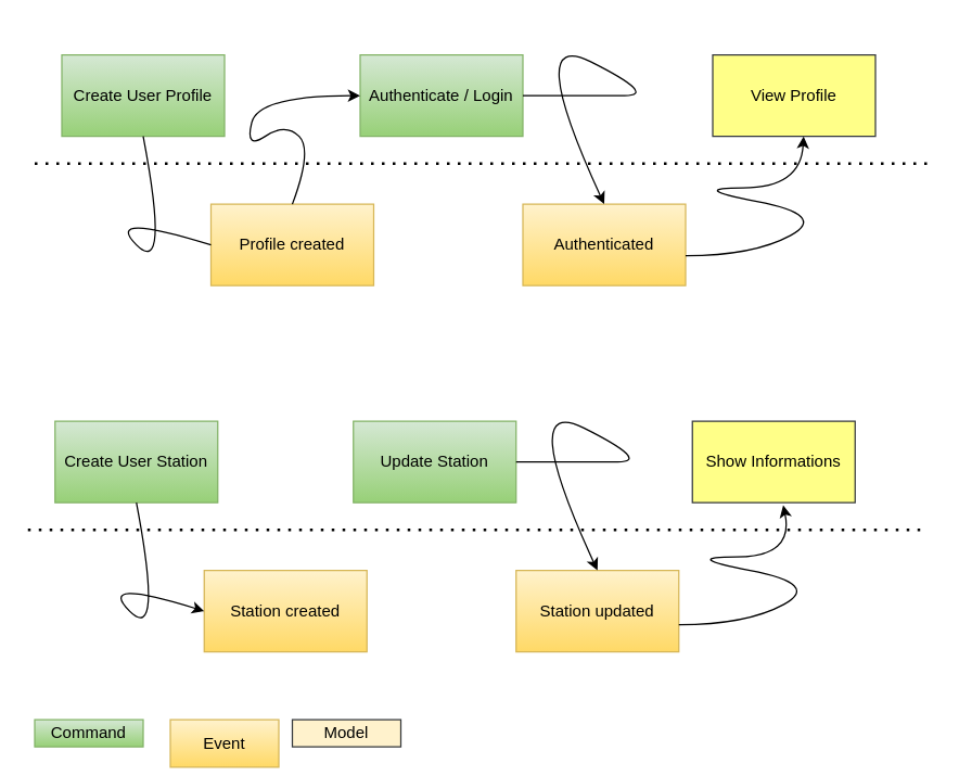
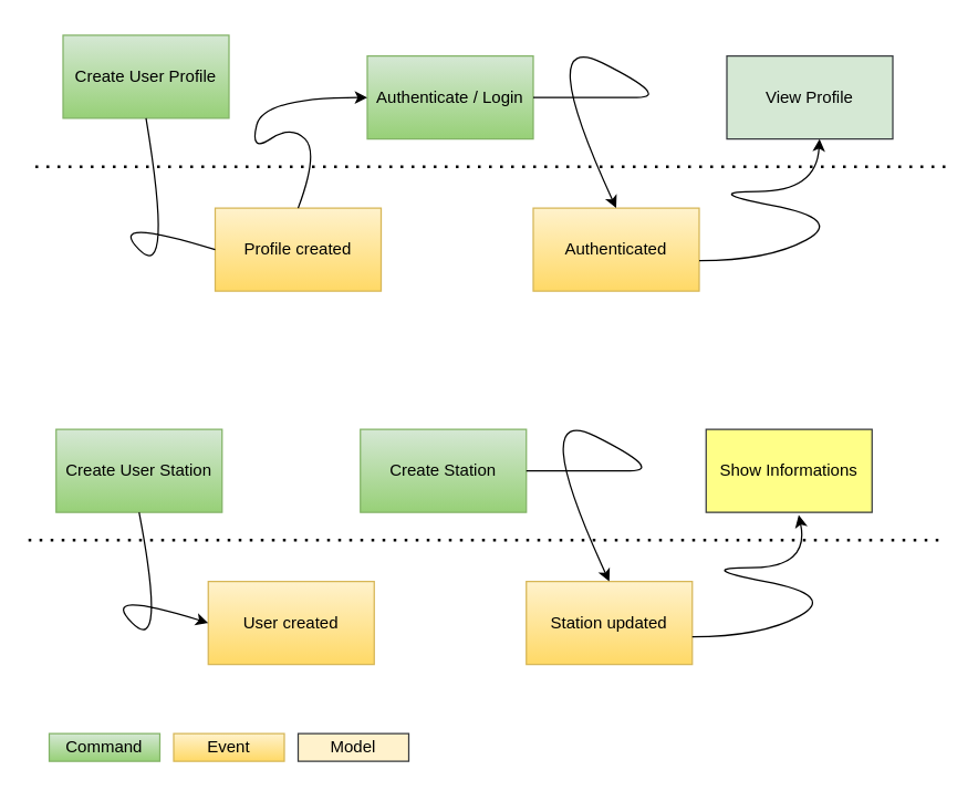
  <mxCell id="0" />
  <mxCell id="1" parent="0" />
- <mxCell id="2" value="Create User Profile" style="rounded=0;whiteSpace=wrap;html=1;fillColor=#d5e8d4;strokeColor=#82b366;gradientColor=#97d077;" vertex="1" parent="1"><mxGeometry x="45" y="40" width="120" height="60" as="geometry" /></mxCell>
+ <mxCell id="2" value="Create User Profile" style="rounded=0;whiteSpace=wrap;html=1;fillColor=#d5e8d4;strokeColor=#82b366;gradientColor=#97d077;" vertex="1" parent="1"><mxGeometry x="45" y="25" width="120" height="60" as="geometry" /></mxCell>
  <mxCell id="3" value="Profile created" style="rounded=0;whiteSpace=wrap;html=1;fillColor=#fff2cc;strokeColor=#d6b656;gradientColor=#ffd966;" vertex="1" parent="1"><mxGeometry x="155" y="150" width="120" height="60" as="geometry" /></mxCell>
  <mxCell id="4" value="" style="endArrow=none;dashed=1;html=1;dashPattern=1 3;strokeWidth=2;rounded=0;exitX=0;exitY=0.5;exitDx=0;exitDy=0;entryX=1;entryY=0.5;entryDx=0;entryDy=0;" edge="1" parent="1"><mxGeometry width="50" height="50" relative="1" as="geometry"><mxPoint x="25" y="120" as="sourcePoint" /><mxPoint x="685" y="120" as="targetPoint" /></mxGeometry></mxCell>
  <mxCell id="5" value="Authenticate / Login" style="rounded=0;whiteSpace=wrap;html=1;fillColor=#d5e8d4;strokeColor=#82b366;gradientColor=#97d077;" vertex="1" parent="1"><mxGeometry x="265" y="40" width="120" height="60" as="geometry" /></mxCell>
  <mxCell id="6" value="Authenticated" style="rounded=0;whiteSpace=wrap;html=1;fillColor=#fff2cc;strokeColor=#d6b656;gradientColor=#ffd966;" vertex="1" parent="1"><mxGeometry x="385" y="150" width="120" height="60" as="geometry" /></mxCell>
- <mxCell id="7" value="View Profile" style="rounded=0;whiteSpace=wrap;html=1;fillColor=#ffff88;strokeColor=#36393d;" vertex="1" parent="1"><mxGeometry x="525" y="40" width="120" height="60" as="geometry" /></mxCell>
+ <mxCell id="7" value="View Profile" style="rounded=0;whiteSpace=wrap;html=1;fillColor=#d5e8d4;strokeColor=#36393d;" vertex="1" parent="1"><mxGeometry x="525" y="40" width="120" height="60" as="geometry" /></mxCell>
  <mxCell id="8" value="Create User Station" style="rounded=0;whiteSpace=wrap;html=1;fillColor=#d5e8d4;gradientColor=#97d077;strokeColor=#82b366;" vertex="1" parent="1"><mxGeometry x="40" y="310" width="120" height="60" as="geometry" /></mxCell>
- <mxCell id="9" value="Station created" style="rounded=0;whiteSpace=wrap;html=1;fillColor=#fff2cc;gradientColor=#ffd966;strokeColor=#d6b656;" vertex="1" parent="1"><mxGeometry x="150" y="420" width="120" height="60" as="geometry" /></mxCell>
+ <mxCell id="9" value="User created" style="rounded=0;whiteSpace=wrap;html=1;fillColor=#fff2cc;gradientColor=#ffd966;strokeColor=#d6b656;" vertex="1" parent="1"><mxGeometry x="150" y="420" width="120" height="60" as="geometry" /></mxCell>
  <mxCell id="10" value="" style="endArrow=none;dashed=1;html=1;dashPattern=1 3;strokeWidth=2;rounded=0;exitX=0;exitY=0.5;exitDx=0;exitDy=0;entryX=1;entryY=0.5;entryDx=0;entryDy=0;" edge="1" parent="1"><mxGeometry width="50" height="50" relative="1" as="geometry"><mxPoint x="20" y="390" as="sourcePoint" /><mxPoint x="680" y="390" as="targetPoint" /></mxGeometry></mxCell>
- <mxCell id="11" value="Update Station" style="rounded=0;whiteSpace=wrap;html=1;fillColor=#d5e8d4;gradientColor=#97d077;strokeColor=#82b366;" vertex="1" parent="1"><mxGeometry x="260" y="310" width="120" height="60" as="geometry" /></mxCell>
+ <mxCell id="11" value="Create Station" style="rounded=0;whiteSpace=wrap;html=1;fillColor=#d5e8d4;gradientColor=#97d077;strokeColor=#82b366;" vertex="1" parent="1"><mxGeometry x="260" y="310" width="120" height="60" as="geometry" /></mxCell>
  <mxCell id="12" value="Station updated" style="rounded=0;whiteSpace=wrap;html=1;fillColor=#fff2cc;gradientColor=#ffd966;strokeColor=#d6b656;" vertex="1" parent="1"><mxGeometry x="380" y="420" width="120" height="60" as="geometry" /></mxCell>
  <mxCell id="13" value="Show Informations" style="rounded=0;whiteSpace=wrap;html=1;fillColor=#ffff88;strokeColor=#36393d;" vertex="1" parent="1"><mxGeometry x="510" y="310" width="120" height="60" as="geometry" /></mxCell>
  <mxCell id="14" value="" style="curved=1;endArrow=none;html=1;rounded=0;exitX=0.5;exitY=1;exitDx=0;exitDy=0;entryX=0;entryY=0.5;entryDx=0;entryDy=0;" edge="1" parent="1" source="2" target="3"><mxGeometry width="50" height="50" relative="1" as="geometry"><mxPoint x="75" y="205" as="sourcePoint" /><mxPoint x="125" y="155" as="targetPoint" /><Array as="points"><mxPoint x="125" y="205" /><mxPoint x="75" y="155" /></Array></mxGeometry></mxCell>
  <mxCell id="15" value="" style="curved=1;endArrow=classic;html=1;rounded=0;exitX=0.5;exitY=1;exitDx=0;exitDy=0;entryX=0;entryY=0.5;entryDx=0;entryDy=0;" edge="1" parent="1"><mxGeometry width="50" height="50" relative="1" as="geometry"><mxPoint x="100" y="370" as="sourcePoint" /><mxPoint x="150" y="450" as="targetPoint" /><Array as="points"><mxPoint x="120" y="475" /><mxPoint x="70" y="425" /></Array></mxGeometry></mxCell>
  <mxCell id="16" value="" style="curved=1;endArrow=classic;html=1;rounded=0;exitX=0.5;exitY=0;exitDx=0;exitDy=0;entryX=0;entryY=0.5;entryDx=0;entryDy=0;" edge="1" parent="1"><mxGeometry width="50" height="50" relative="1" as="geometry"><mxPoint x="215" y="150" as="sourcePoint" /><mxPoint x="265" y="70" as="targetPoint" /><Array as="points"><mxPoint x="230" y="110" /><mxPoint x="210" y="90" /><mxPoint x="180" y="110" /><mxPoint x="190" y="70" /></Array></mxGeometry></mxCell>
  <mxCell id="17" value="" style="curved=1;endArrow=classic;html=1;rounded=0;entryX=0.5;entryY=0;entryDx=0;entryDy=0;" edge="1" parent="1" target="6"><mxGeometry width="50" height="50" relative="1" as="geometry"><mxPoint x="385" y="70" as="sourcePoint" /><mxPoint x="435" y="20" as="targetPoint" /><Array as="points"><mxPoint x="435" y="70" /><mxPoint x="485" y="70" /><mxPoint x="385" y="20" /></Array></mxGeometry></mxCell>
  <mxCell id="18" value="" style="curved=1;endArrow=classic;html=1;rounded=0;entryX=0.5;entryY=0;entryDx=0;entryDy=0;" edge="1" parent="1"><mxGeometry width="50" height="50" relative="1" as="geometry"><mxPoint x="380" y="340" as="sourcePoint" /><mxPoint x="440" y="420" as="targetPoint" /><Array as="points"><mxPoint x="430" y="340" /><mxPoint x="480" y="340" /><mxPoint x="380" y="290" /></Array></mxGeometry></mxCell>
  <mxCell id="19" value="" style="curved=1;endArrow=classic;html=1;rounded=0;entryX=0.558;entryY=1.033;entryDx=0;entryDy=0;entryPerimeter=0;" edge="1" parent="1" target="13"><mxGeometry width="50" height="50" relative="1" as="geometry"><mxPoint x="500" y="460" as="sourcePoint" /><mxPoint x="585" y="420" as="targetPoint" /><Array as="points"><mxPoint x="550" y="460" /><mxPoint x="605" y="430" /><mxPoint x="500" y="410" /><mxPoint x="585" y="410" /></Array></mxGeometry></mxCell>
  <mxCell id="20" value="" style="curved=1;endArrow=classic;html=1;rounded=0;entryX=0.558;entryY=1.033;entryDx=0;entryDy=0;entryPerimeter=0;" edge="1" parent="1"><mxGeometry width="50" height="50" relative="1" as="geometry"><mxPoint x="505" y="188" as="sourcePoint" /><mxPoint x="592" y="100" as="targetPoint" /><Array as="points"><mxPoint x="555" y="188" /><mxPoint x="610" y="158" /><mxPoint x="505" y="138" /><mxPoint x="590" y="138" /></Array></mxGeometry></mxCell>
- <mxCell id="21" value="Command" style="rounded=0;whiteSpace=wrap;html=1;fillColor=#d5e8d4;gradientColor=#97d077;strokeColor=#82b366;" vertex="1" parent="1"><mxGeometry x="25" y="530" width="80" height="20" as="geometry" /></mxCell>
- <mxCell id="22" value="Event" style="rounded=0;whiteSpace=wrap;html=1;fillColor=#fff2cc;gradientColor=#ffd966;strokeColor=#d6b656;" vertex="1" parent="1"><mxGeometry x="125" y="530" width="80" height="35" as="geometry" /></mxCell>
+ <mxCell id="21" value="Command" style="rounded=0;whiteSpace=wrap;html=1;fillColor=#d5e8d4;gradientColor=#97d077;strokeColor=#82b366;" vertex="1" parent="1"><mxGeometry x="35" y="530" width="80" height="20" as="geometry" /></mxCell>
+ <mxCell id="22" value="Event" style="rounded=0;whiteSpace=wrap;html=1;fillColor=#fff2cc;gradientColor=#ffd966;strokeColor=#d6b656;" vertex="1" parent="1"><mxGeometry x="125" y="530" width="80" height="20" as="geometry" /></mxCell>
  <mxCell id="23" value="Model" style="rounded=0;whiteSpace=wrap;html=1;fillColor=#fff2cc;strokeColor=#36393d;" vertex="1" parent="1"><mxGeometry x="215" y="530" width="80" height="20" as="geometry" /></mxCell>
